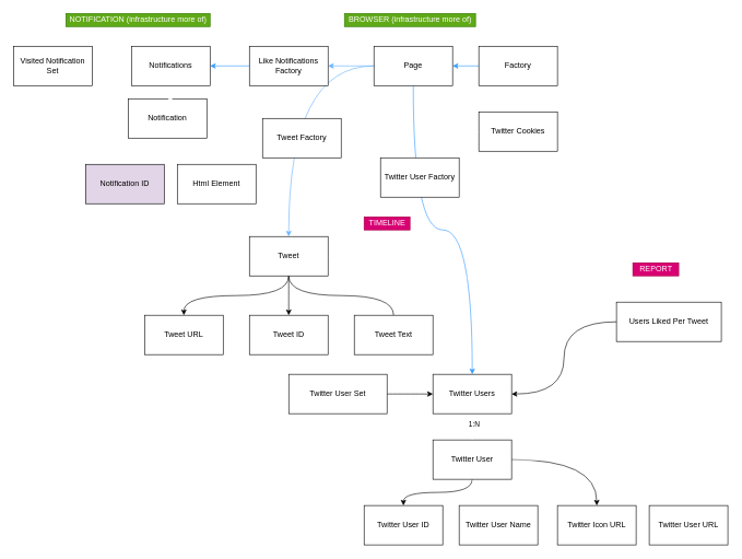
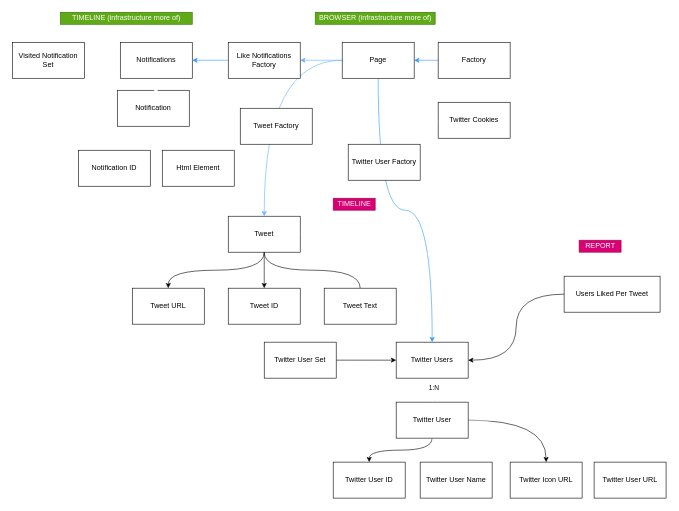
  <mxCell id="0" />
  <mxCell id="1" parent="0" />
  <mxCell id="2" value="Twitter Cookies" style="rounded=0;whiteSpace=wrap;html=1;" parent="1" vertex="1"><mxGeometry x="730" y="170" width="120" height="60" as="geometry" /></mxCell>
  <mxCell id="3" style="edgeStyle=orthogonalEdgeStyle;curved=1;rounded=0;orthogonalLoop=1;jettySize=auto;html=1;entryX=1;entryY=0.5;entryDx=0;entryDy=0;strokeColor=#3399FF;" parent="1" source="4" target="9" edge="1"><mxGeometry relative="1" as="geometry" /></mxCell>
  <mxCell id="4" value="Factory" style="rounded=0;whiteSpace=wrap;html=1;" parent="1" vertex="1"><mxGeometry x="730" y="70" width="120" height="60" as="geometry" /></mxCell>
  <mxCell id="5" style="edgeStyle=orthogonalEdgeStyle;curved=1;rounded=0;orthogonalLoop=1;jettySize=auto;html=1;strokeColor=#66B2FF;entryX=1;entryY=0.5;entryDx=0;entryDy=0;" parent="1" source="9" target="45" edge="1"><mxGeometry relative="1" as="geometry"><mxPoint x="520" y="80" as="targetPoint" /></mxGeometry></mxCell>
  <mxCell id="6" style="edgeStyle=orthogonalEdgeStyle;curved=1;rounded=0;orthogonalLoop=1;jettySize=auto;html=1;strokeColor=#66B2FF;" parent="1" source="9" target="23" edge="1"><mxGeometry relative="1" as="geometry" /></mxCell>
  <mxCell id="7" style="edgeStyle=orthogonalEdgeStyle;curved=1;rounded=0;orthogonalLoop=1;jettySize=auto;html=1;entryX=0;entryY=0.5;entryDx=0;entryDy=0;strokeColor=#FFFFFF;exitX=0.5;exitY=1;exitDx=0;exitDy=0;" parent="1" source="9" target="2" edge="1"><mxGeometry relative="1" as="geometry" /></mxCell>
  <mxCell id="8" style="edgeStyle=orthogonalEdgeStyle;curved=1;rounded=0;orthogonalLoop=1;jettySize=auto;html=1;strokeColor=#3399FF;" parent="1" source="9" target="35" edge="1"><mxGeometry relative="1" as="geometry" /></mxCell>
  <mxCell id="9" value="Page" style="rounded=0;whiteSpace=wrap;html=1;" parent="1" vertex="1"><mxGeometry x="570" y="70" width="120" height="60" as="geometry" /></mxCell>
  <mxCell id="10" style="edgeStyle=orthogonalEdgeStyle;curved=1;rounded=0;orthogonalLoop=1;jettySize=auto;html=1;strokeColor=#FFFFFF;" parent="1" source="12" target="43" edge="1"><mxGeometry relative="1" as="geometry" /></mxCell>
  <mxCell id="11" style="edgeStyle=orthogonalEdgeStyle;curved=1;rounded=0;orthogonalLoop=1;jettySize=auto;html=1;entryX=0.5;entryY=0;entryDx=0;entryDy=0;strokeColor=#FFFFFF;" parent="1" source="12" target="40" edge="1"><mxGeometry relative="1" as="geometry" /></mxCell>
  <mxCell id="12" value="Notification" style="rounded=0;whiteSpace=wrap;html=1;" parent="1" vertex="1"><mxGeometry x="195" y="150" width="120" height="60" as="geometry" /></mxCell>
  <mxCell id="13" style="edgeStyle=orthogonalEdgeStyle;curved=1;rounded=0;orthogonalLoop=1;jettySize=auto;html=1;entryX=0;entryY=0.5;entryDx=0;entryDy=0;strokeColor=#FFFFFF;" parent="1" source="14" target="42" edge="1"><mxGeometry relative="1" as="geometry" /></mxCell>
  <mxCell id="14" value="Visited Notification Set" style="rounded=0;whiteSpace=wrap;html=1;" parent="1" vertex="1"><mxGeometry x="20" y="70" width="120" height="60" as="geometry" /></mxCell>
  <mxCell id="15" style="edgeStyle=orthogonalEdgeStyle;curved=1;rounded=0;orthogonalLoop=1;jettySize=auto;html=1;" parent="1" source="19" target="28" edge="1"><mxGeometry relative="1" as="geometry" /></mxCell>
  <mxCell id="16" style="edgeStyle=orthogonalEdgeStyle;curved=1;rounded=0;orthogonalLoop=1;jettySize=auto;html=1;" parent="1" source="19" target="29" edge="1"><mxGeometry relative="1" as="geometry" /></mxCell>
  <mxCell id="17" style="edgeStyle=orthogonalEdgeStyle;curved=1;rounded=0;orthogonalLoop=1;jettySize=auto;html=1;strokeColor=#FFFFFF;" parent="1" source="19" target="49" edge="1"><mxGeometry relative="1" as="geometry" /></mxCell>
  <mxCell id="18" style="edgeStyle=orthogonalEdgeStyle;curved=1;rounded=0;orthogonalLoop=1;jettySize=auto;html=1;strokeColor=#FFFFFF;" parent="1" source="19" target="50" edge="1"><mxGeometry relative="1" as="geometry" /></mxCell>
  <mxCell id="19" value="Twitter User" style="rounded=0;whiteSpace=wrap;html=1;" parent="1" vertex="1"><mxGeometry x="660" y="670" width="120" height="60" as="geometry" /></mxCell>
  <mxCell id="20" style="edgeStyle=orthogonalEdgeStyle;curved=1;rounded=0;orthogonalLoop=1;jettySize=auto;html=1;" parent="1" source="23" target="26" edge="1"><mxGeometry relative="1" as="geometry" /></mxCell>
  <mxCell id="21" style="edgeStyle=orthogonalEdgeStyle;curved=1;rounded=0;orthogonalLoop=1;jettySize=auto;html=1;exitX=0.5;exitY=1;exitDx=0;exitDy=0;endArrow=none;" parent="1" source="23" target="27" edge="1"><mxGeometry relative="1" as="geometry" /></mxCell>
  <mxCell id="22" style="edgeStyle=orthogonalEdgeStyle;curved=1;rounded=0;orthogonalLoop=1;jettySize=auto;html=1;entryX=0.5;entryY=0;entryDx=0;entryDy=0;exitX=0.5;exitY=1;exitDx=0;exitDy=0;" parent="1" source="23" target="47" edge="1"><mxGeometry relative="1" as="geometry" /></mxCell>
  <mxCell id="23" value="Tweet" style="rounded=0;whiteSpace=wrap;html=1;" parent="1" vertex="1"><mxGeometry x="380" y="360" width="120" height="60" as="geometry" /></mxCell>
  <mxCell id="24" style="edgeStyle=orthogonalEdgeStyle;curved=1;rounded=0;orthogonalLoop=1;jettySize=auto;html=1;entryX=0;entryY=0.5;entryDx=0;entryDy=0;" parent="1" source="25" target="35" edge="1"><mxGeometry relative="1" as="geometry" /></mxCell>
- <mxCell id="25" value="Twitter User Set" style="rounded=0;whiteSpace=wrap;html=1;" parent="1" vertex="1"><mxGeometry x="440" y="570" width="150" height="60" as="geometry" /></mxCell>
+ <mxCell id="25" value="Twitter User Set" style="rounded=0;whiteSpace=wrap;html=1;" parent="1" vertex="1"><mxGeometry x="440" y="570" width="120" height="60" as="geometry" /></mxCell>
  <mxCell id="26" value="Tweet ID" style="rounded=0;whiteSpace=wrap;html=1;" parent="1" vertex="1"><mxGeometry x="380" y="480" width="120" height="60" as="geometry" /></mxCell>
  <mxCell id="27" value="Tweet Text" style="rounded=0;whiteSpace=wrap;html=1;" parent="1" vertex="1"><mxGeometry x="540" y="480" width="120" height="60" as="geometry" /></mxCell>
  <mxCell id="28" value="Twitter User ID" style="rounded=0;whiteSpace=wrap;html=1;" parent="1" vertex="1"><mxGeometry x="555" y="770" width="120" height="60" as="geometry" /></mxCell>
  <mxCell id="29" value="Twitter Icon URL" style="rounded=0;whiteSpace=wrap;html=1;" parent="1" vertex="1"><mxGeometry x="850" y="770" width="120" height="60" as="geometry" /></mxCell>
  <mxCell id="30" style="edgeStyle=orthogonalEdgeStyle;rounded=0;orthogonalLoop=1;jettySize=auto;html=1;entryX=1;entryY=0.5;entryDx=0;entryDy=0;strokeColor=#FFFFFF;curved=1;" parent="1" source="32" target="23" edge="1"><mxGeometry relative="1" as="geometry" /></mxCell>
  <mxCell id="31" style="edgeStyle=orthogonalEdgeStyle;rounded=0;orthogonalLoop=1;jettySize=auto;html=1;entryX=1;entryY=0.5;entryDx=0;entryDy=0;curved=1;" parent="1" source="32" target="35" edge="1"><mxGeometry relative="1" as="geometry" /></mxCell>
  <mxCell id="32" value="Users Liked Per Tweet" style="rounded=0;whiteSpace=wrap;html=1;" parent="1" vertex="1"><mxGeometry x="940" y="460" width="160" height="60" as="geometry" /></mxCell>
  <mxCell id="33" style="edgeStyle=orthogonalEdgeStyle;curved=1;rounded=0;orthogonalLoop=1;jettySize=auto;html=1;entryX=0.5;entryY=0;entryDx=0;entryDy=0;strokeColor=#FFFFFF;" parent="1" source="35" target="19" edge="1"><mxGeometry relative="1" as="geometry" /></mxCell>
  <mxCell id="34" value="1:N" style="edgeLabel;html=1;align=center;verticalAlign=middle;resizable=0;points=[];" parent="33" vertex="1" connectable="0"><mxGeometry x="-0.22" y="2" relative="1" as="geometry"><mxPoint as="offset" /></mxGeometry></mxCell>
  <mxCell id="35" value="Twitter Users" style="rounded=0;whiteSpace=wrap;html=1;" parent="1" vertex="1"><mxGeometry x="660" y="570" width="120" height="60" as="geometry" /></mxCell>
  <mxCell id="36" value="BROWSER (infrastructure more of)" style="text;html=1;align=center;verticalAlign=middle;resizable=0;points=[];autosize=1;fillColor=#60a917;strokeColor=#2D7600;fontColor=#ffffff;" parent="1" vertex="1"><mxGeometry x="525" y="20" width="200" height="20" as="geometry" /></mxCell>
- <mxCell id="37" value="NOTIFICATION (infrastructure more of)" style="text;html=1;align=center;verticalAlign=middle;resizable=0;points=[];autosize=1;fillColor=#60a917;strokeColor=#2D7600;fontColor=#ffffff;" parent="1" vertex="1"><mxGeometry x="100" y="20" width="220" height="20" as="geometry" /></mxCell>
+ <mxCell id="37" value="TIMELINE (infrastructure more of)" style="text;html=1;align=center;verticalAlign=middle;resizable=0;points=[];autosize=1;fillColor=#60a917;strokeColor=#2D7600;fontColor=#ffffff;" parent="1" vertex="1"><mxGeometry x="100" y="20" width="220" height="20" as="geometry" /></mxCell>
  <mxCell id="38" value="TIMELINE" style="text;html=1;align=center;verticalAlign=middle;resizable=0;points=[];autosize=1;fillColor=#d80073;strokeColor=#A50040;fontColor=#ffffff;" parent="1" vertex="1"><mxGeometry x="555" y="330" width="70" height="20" as="geometry" /></mxCell>
  <mxCell id="39" value="REPORT" style="text;html=1;align=center;verticalAlign=middle;resizable=0;points=[];autosize=1;fillColor=#d80073;strokeColor=#A50040;fontColor=#ffffff;" parent="1" vertex="1"><mxGeometry x="965" y="400" width="70" height="20" as="geometry" /></mxCell>
  <mxCell id="40" value="Html Element" style="rounded=0;whiteSpace=wrap;html=1;" parent="1" vertex="1"><mxGeometry x="270" y="250" width="120" height="60" as="geometry" /></mxCell>
  <mxCell id="41" style="edgeStyle=orthogonalEdgeStyle;rounded=0;orthogonalLoop=1;jettySize=auto;html=1;entryX=0.5;entryY=0;entryDx=0;entryDy=0;strokeColor=#FFFFFF;curved=1;" parent="1" source="42" target="12" edge="1"><mxGeometry relative="1" as="geometry" /></mxCell>
  <mxCell id="42" value="Notifications" style="rounded=0;whiteSpace=wrap;html=1;" parent="1" vertex="1"><mxGeometry x="200" y="70" width="120" height="60" as="geometry" /></mxCell>
- <mxCell id="43" value="Notification ID" style="rounded=0;whiteSpace=wrap;html=1;fillColor=#e1d5e7;" parent="1" vertex="1"><mxGeometry y="250" width="120" height="60" as="geometry" x="130" /></mxCell>
+ <mxCell id="43" value="Notification ID" style="rounded=0;whiteSpace=wrap;html=1;" parent="1" vertex="1"><mxGeometry y="250" width="120" height="60" as="geometry" x="130" /></mxCell>
  <mxCell id="44" style="edgeStyle=orthogonalEdgeStyle;curved=1;rounded=0;orthogonalLoop=1;jettySize=auto;html=1;entryX=1;entryY=0.5;entryDx=0;entryDy=0;strokeColor=#3399FF;" parent="1" source="45" target="42" edge="1"><mxGeometry relative="1" as="geometry" /></mxCell>
  <mxCell id="45" value="Like Notifications Factory" style="rounded=0;whiteSpace=wrap;html=1;" parent="1" vertex="1"><mxGeometry x="380" y="70" width="120" height="60" as="geometry" /></mxCell>
  <mxCell id="46" value="Tweet Factory" style="rounded=0;whiteSpace=wrap;html=1;shadow=0;" parent="1" vertex="1"><mxGeometry x="400" y="180" width="120" height="60" as="geometry" /></mxCell>
  <mxCell id="47" value="Tweet URL" style="rounded=0;whiteSpace=wrap;html=1;" parent="1" vertex="1"><mxGeometry x="220" y="480" width="120" height="60" as="geometry" /></mxCell>
  <mxCell id="48" value="Twitter User Factory" style="rounded=0;whiteSpace=wrap;html=1;" parent="1" vertex="1"><mxGeometry x="580" y="240" width="120" height="60" as="geometry" /></mxCell>
  <mxCell id="49" value="Twitter User Name" style="rounded=0;whiteSpace=wrap;html=1;" parent="1" vertex="1"><mxGeometry x="700" y="770" width="120" height="60" as="geometry" /></mxCell>
  <mxCell id="50" value="Twitter User URL" style="rounded=0;whiteSpace=wrap;html=1;" parent="1" vertex="1"><mxGeometry x="990" y="770" width="120" height="60" as="geometry" /></mxCell>
